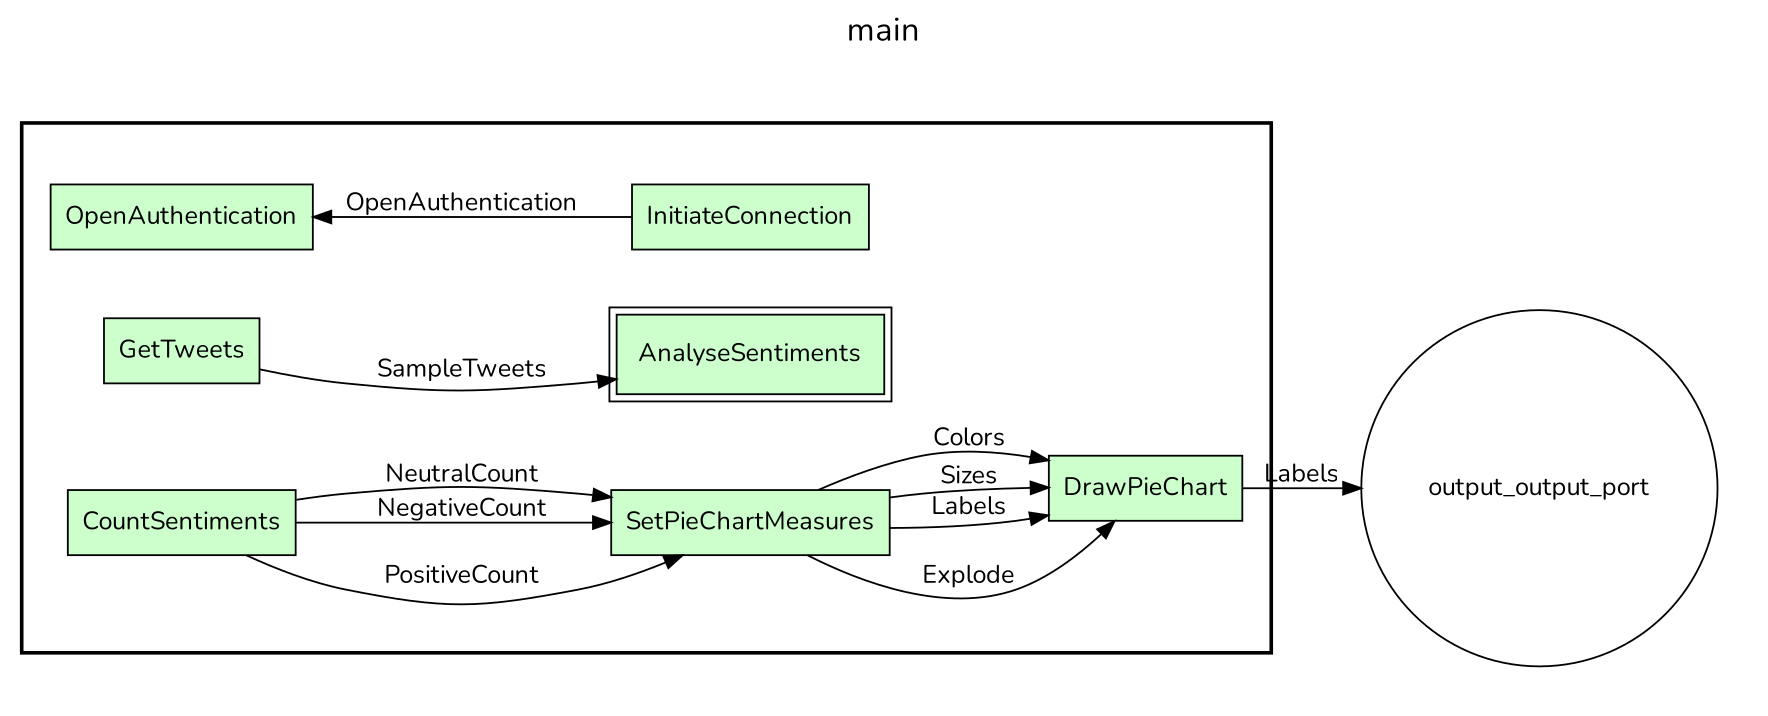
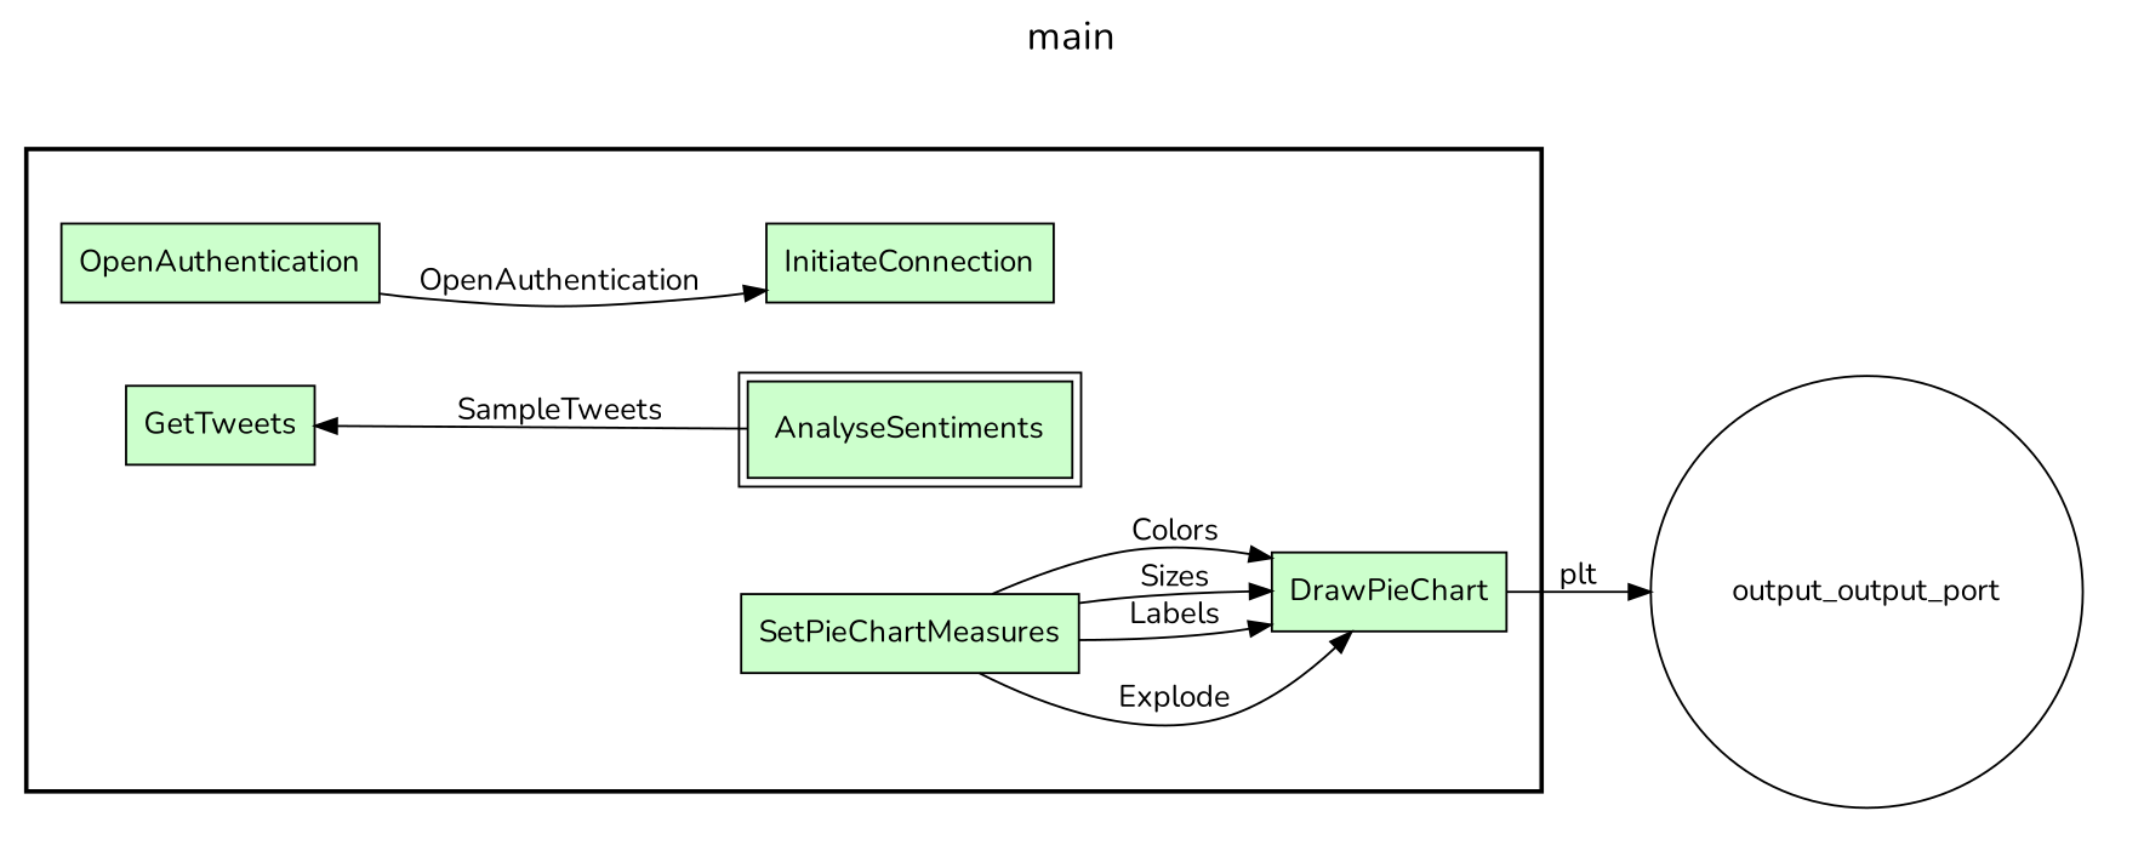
  digraph {
    fontname=Nunito
    fontsize=18
    label=main
    labelloc=t
    rankdir=LR
    node [fillcolor="#CCFFCC" fontname=Nunito peripheries=1 shape=box style=filled]
    edge [fontname=Nunito]
    OpenAuthentication
    InitiateConnection
    GetTweets
    AnalyseSentiments [peripheries=2]
-   CountSentiments
    SetPieChartMeasures
    DrawPieChart
    n8 [fillcolor="#FFFFFF" label=output_output_port shape=circle width=0.2]
    subgraph cluster_1 {
      color=black
      label=""
      penwidth=2
      subgraph cluster_2 {
        color=white
        label=""
        penwidth=2
        OpenAuthentication
        InitiateConnection
        GetTweets
        AnalyseSentiments
-       CountSentiments
        SetPieChartMeasures
        DrawPieChart
      }
    }
    subgraph cluster_3 {
      color=white
      label=""
      subgraph cluster_4 {
        color=white
        label=""
        n8
      }
    }
    subgraph cluster_5 {
      color=white
      label=""
      subgraph cluster_6 {
        color=white
        label=""
      }
    }
-   InitiateConnection -> OpenAuthentication [label=OpenAuthentication]
-   GetTweets -> AnalyseSentiments [label=SampleTweets]
-   CountSentiments -> SetPieChartMeasures [label=PositiveCount]
-   CountSentiments -> SetPieChartMeasures [label=NegativeCount]
-   CountSentiments -> SetPieChartMeasures [label=NeutralCount]
+   OpenAuthentication -> InitiateConnection [label=OpenAuthentication]
+   AnalyseSentiments -> GetTweets [label=SampleTweets]
    SetPieChartMeasures -> DrawPieChart [label=Explode]
    SetPieChartMeasures -> DrawPieChart [label=Labels]
    SetPieChartMeasures -> DrawPieChart [label=Sizes]
    SetPieChartMeasures -> DrawPieChart [label=Colors]
-   DrawPieChart -> n8 [label=Labels]
+   DrawPieChart -> n8 [label=plt]
  }
